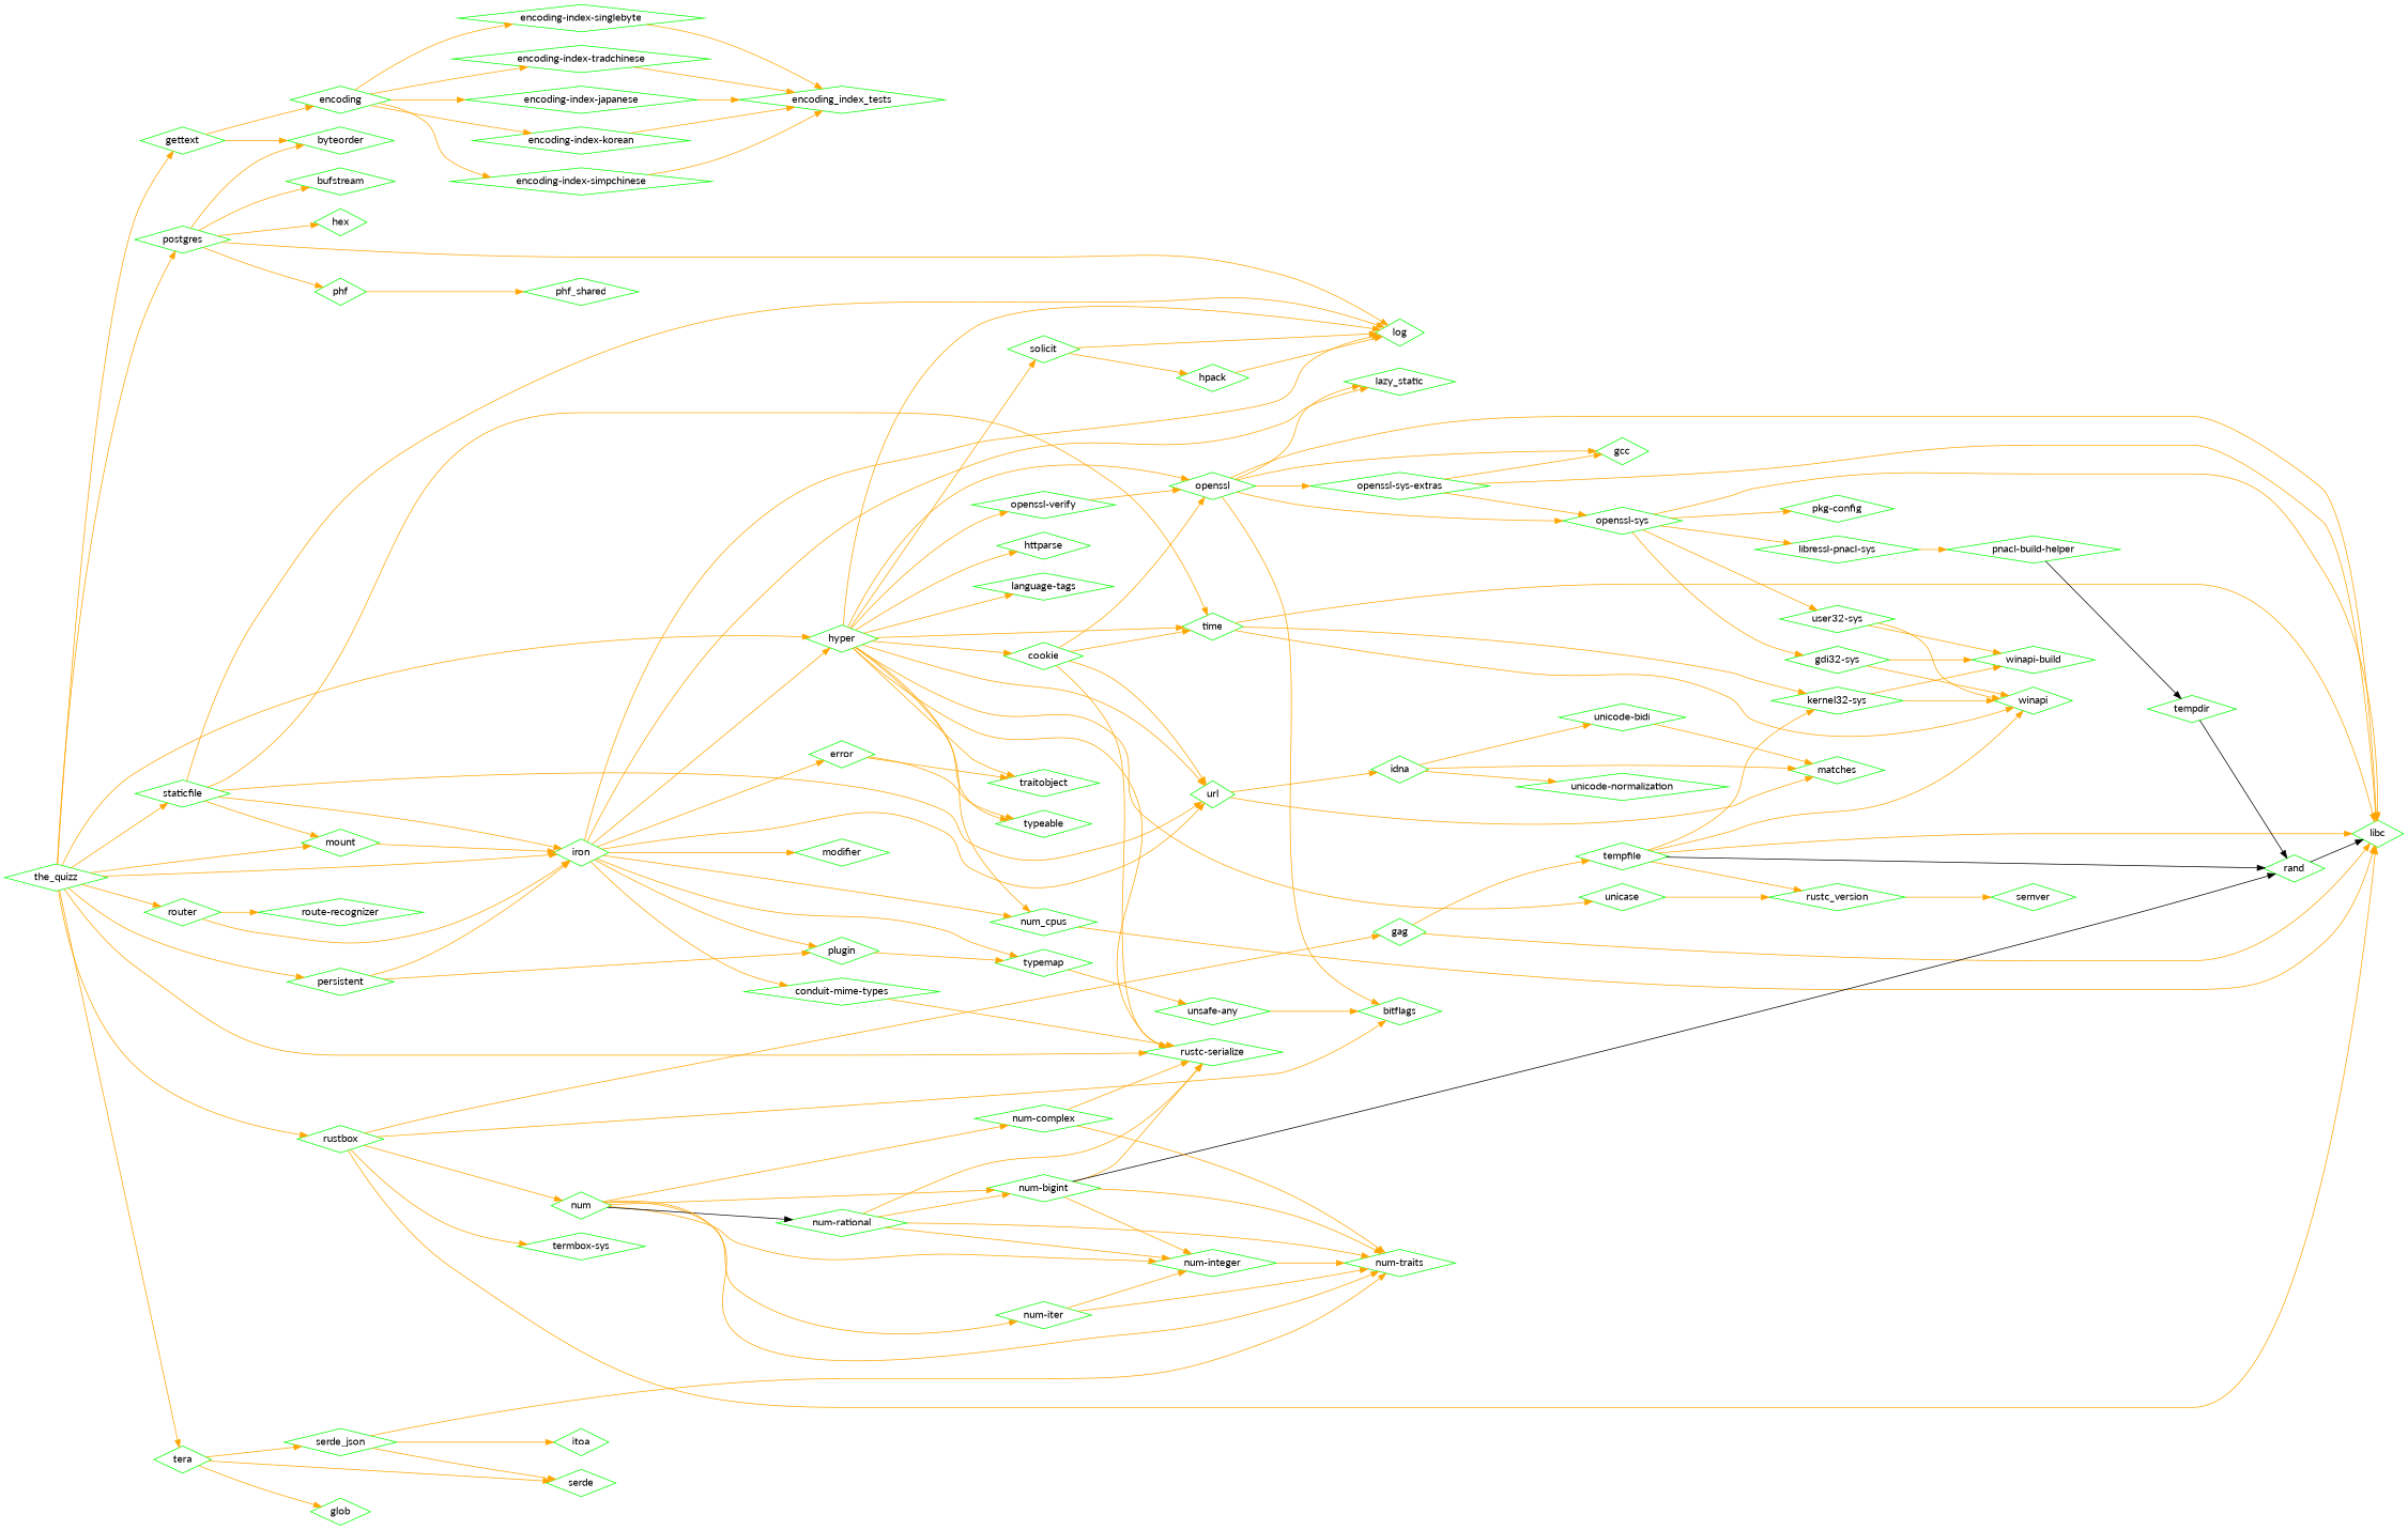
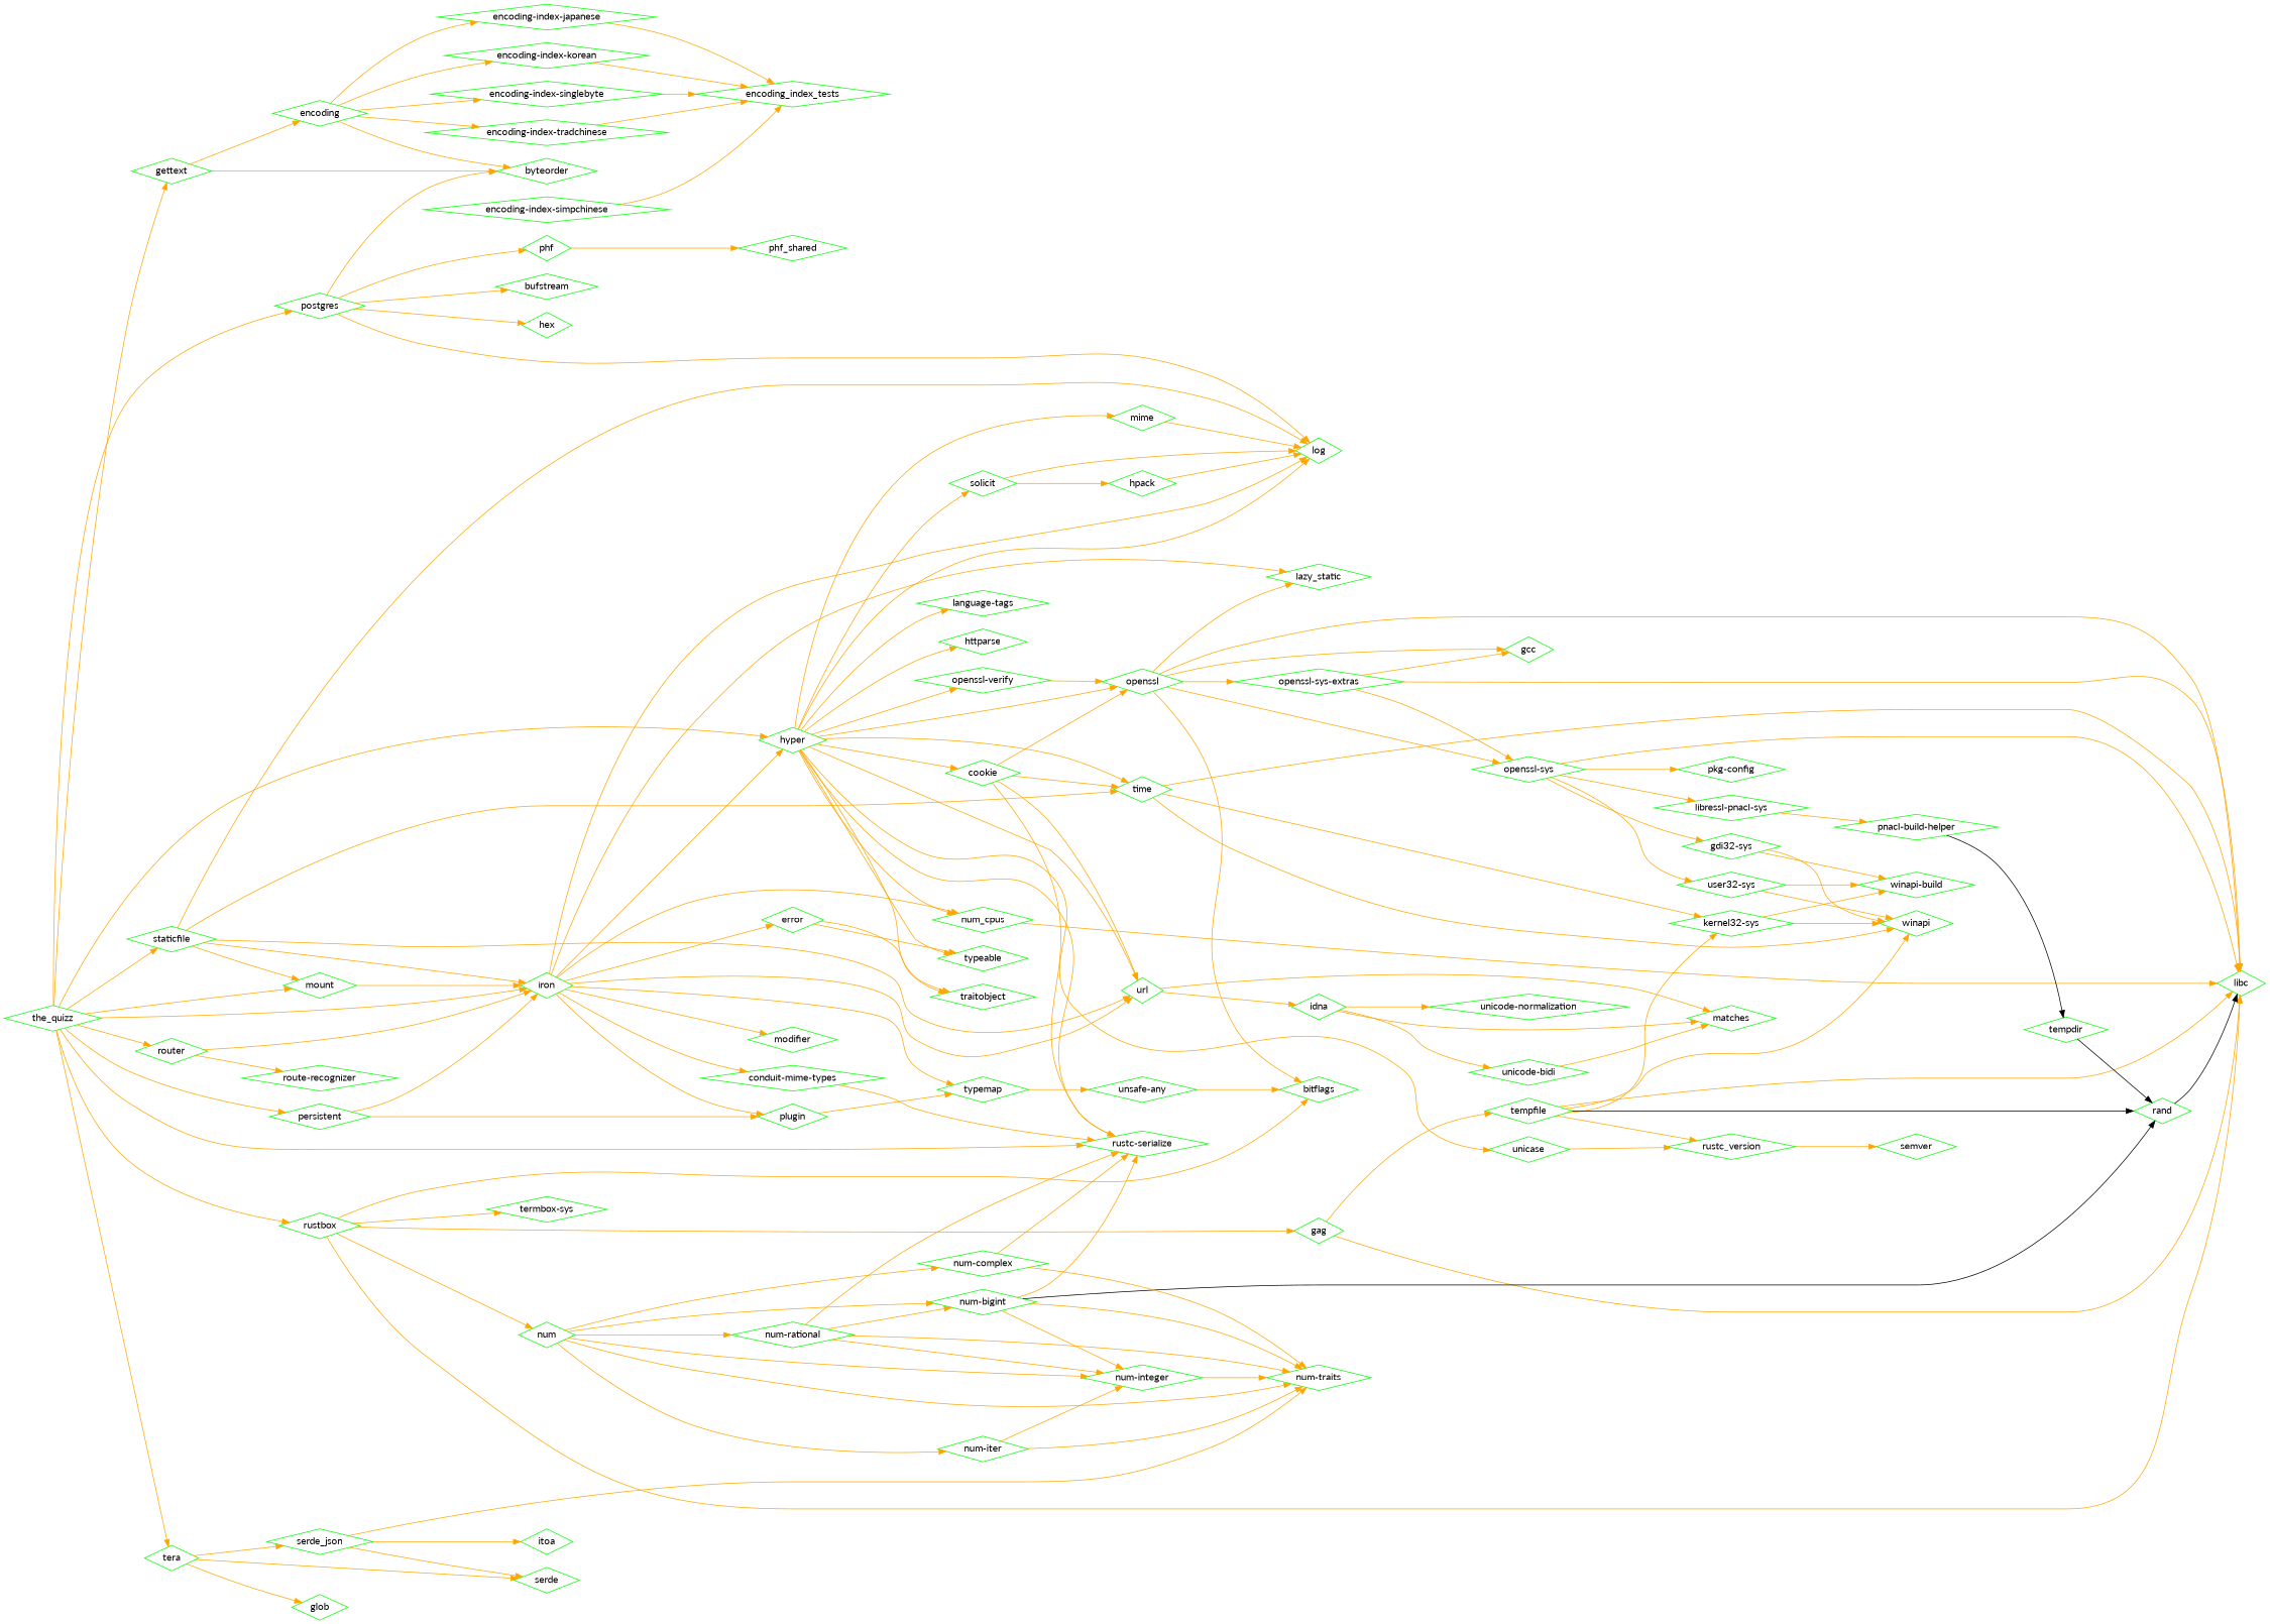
  digraph {
    fontname=Lato
    rankdir=LR
    node [color=green fontname=Lato shape=diamond]
    edge [color=orange fontname=Lato]
    n1 [label=the_quizz]
    n2 [label=gettext]
    n3 [label=hyper]
    n4 [label=iron]
    n5 [label=mount]
    n6 [label=persistent]
    n7 [label=postgres]
    n8 [label=router]
    n9 [label=rustbox]
    n10 [label="rustc-serialize"]
    n11 [label=staticfile]
    n12 [label=tera]
    n13 [label=byteorder]
    n14 [label=encoding]
    n15 [label=cookie]
    n16 [label=openssl]
    n17 [label=time]
    n18 [label=url]
    n19 [label=traitobject]
    n20 [label=typeable]
    n21 [label=log]
    n22 [label=httparse]
    n23 [label="language-tags"]
+   n24 [label=mime]
    n25 [label=num_cpus]
    n26 [label="openssl-verify"]
    n27 [label=solicit]
    n28 [label=unicase]
    n29 [label="conduit-mime-types"]
    n30 [label=error]
    n31 [label=lazy_static]
    n32 [label=modifier]
    n33 [label=plugin]
    n34 [label=typemap]
    n35 [label=bufstream]
    n36 [label=hex]
    n37 [label=phf]
    n38 [label="route-recognizer"]
    n39 [label=bitflags]
    n40 [label=gag]
    n41 [label=libc]
    n42 [label=num]
    n43 [label="termbox-sys"]
    n44 [label=glob]
    n45 [label=serde]
    n46 [label=serde_json]
    n47 [label="encoding-index-japanese"]
    n48 [label="encoding-index-korean"]
    n49 [label="encoding-index-simpchinese"]
    n50 [label="encoding-index-singlebyte"]
    n51 [label="encoding-index-tradchinese"]
    n52 [label=gcc]
    n53 [label="openssl-sys"]
    n54 [label="openssl-sys-extras"]
    n55 [label=winapi]
    n56 [label="kernel32-sys"]
    n57 [label=idna]
    n58 [label=matches]
    n59 [label=hpack]
    n60 [label=rustc_version]
    n61 [label="unsafe-any"]
    n62 [label=phf_shared]
    n63 [label=tempfile]
    n64 [label="num-bigint"]
    n65 [label="num-complex"]
    n66 [label="num-integer"]
    n67 [label="num-iter"]
    n68 [label="num-rational"]
    n69 [label="num-traits"]
    n70 [label=itoa]
    n71 [label="gdi32-sys"]
    n72 [label="libressl-pnacl-sys"]
    n73 [label="pkg-config"]
    n74 [label="user32-sys"]
    n75 [label="winapi-build"]
    n76 [label="unicode-bidi"]
    n77 [label="unicode-normalization"]
    n78 [label=encoding_index_tests]
    n79 [label=rand]
    n80 [label=semver]
    n81 [label="pnacl-build-helper"]
    n82 [label=tempdir]
    n1 -> n2
    n1 -> n3
    n1 -> n4
    n1 -> n5
    n1 -> n6
    n1 -> n7
    n1 -> n8
    n1 -> n9
    n1 -> n10
    n1 -> n11
    n1 -> n12
    n2 -> n13
    n2 -> n14
    n3 -> n10
    n3 -> n15
    n3 -> n16
    n3 -> n17
    n3 -> n18
    n3 -> n19
    n3 -> n20
    n3 -> n21
    n3 -> n22
    n3 -> n23
+   n3 -> n24
    n3 -> n25
    n3 -> n26
    n3 -> n27
    n3 -> n28
    n4 -> n3
    n4 -> n18
    n4 -> n21
    n4 -> n25
    n4 -> n29
    n4 -> n30
    n4 -> n31
    n4 -> n32
    n4 -> n33
    n4 -> n34
    n5 -> n4
    n6 -> n4
    n6 -> n33
    n7 -> n13
    n7 -> n21
    n7 -> n35
    n7 -> n36
    n7 -> n37
    n8 -> n4
    n8 -> n38
    n9 -> n39
    n9 -> n40
    n9 -> n41
    n9 -> n42
    n9 -> n43
    n11 -> n4
    n11 -> n5
    n11 -> n17
    n11 -> n18
    n11 -> n21
    n12 -> n44
    n12 -> n45
    n12 -> n46
    n14 -> n47
    n14 -> n48
-   n14 -> n49
+   n14 -> n13
    n14 -> n50
    n14 -> n51
    n15 -> n10
    n15 -> n16
    n15 -> n17
    n15 -> n18
    n16 -> n31
    n16 -> n39
    n16 -> n41
    n16 -> n52
    n16 -> n53
    n16 -> n54
    n17 -> n41
    n17 -> n55
    n17 -> n56
    n18 -> n57
    n18 -> n58
+   n24 -> n21
    n25 -> n41
    n26 -> n16
    n27 -> n21
    n27 -> n59
    n28 -> n60
    n29 -> n10
    n30 -> n19
    n30 -> n20
    n33 -> n34
    n34 -> n61
    n37 -> n62
    n40 -> n41
    n40 -> n63
    n42 -> n64
    n42 -> n65
    n42 -> n66
    n42 -> n67
-   n42 -> n68 [color=black]
+   n42 -> n68
    n42 -> n69
    n46 -> n45
    n46 -> n69
    n46 -> n70
    n47 -> n78
    n48 -> n78
    n49 -> n78
    n50 -> n78
    n51 -> n78
    n53 -> n41
    n53 -> n71
    n53 -> n72
    n53 -> n73
    n53 -> n74
    n54 -> n41
    n54 -> n52
    n54 -> n53
    n56 -> n55
    n56 -> n75
    n57 -> n58
    n57 -> n76
    n57 -> n77
    n59 -> n21
    n60 -> n80
    n61 -> n39
    n63 -> n41
    n63 -> n55
    n63 -> n56
    n63 -> n60
    n63 -> n79 [color=""]
    n64 -> n10
    n64 -> n66
    n64 -> n69
    n64 -> n79 [color=""]
    n65 -> n10
    n65 -> n69
    n66 -> n69
    n67 -> n66
    n67 -> n69
    n68 -> n10
    n68 -> n64
    n68 -> n66
    n68 -> n69
    n71 -> n55
    n71 -> n75
    n72 -> n81
    n74 -> n55
    n74 -> n75
    n76 -> n58
    n79 -> n41 [color=""]
    n81 -> n82 [color=""]
    n82 -> n79 [color=""]
  }
